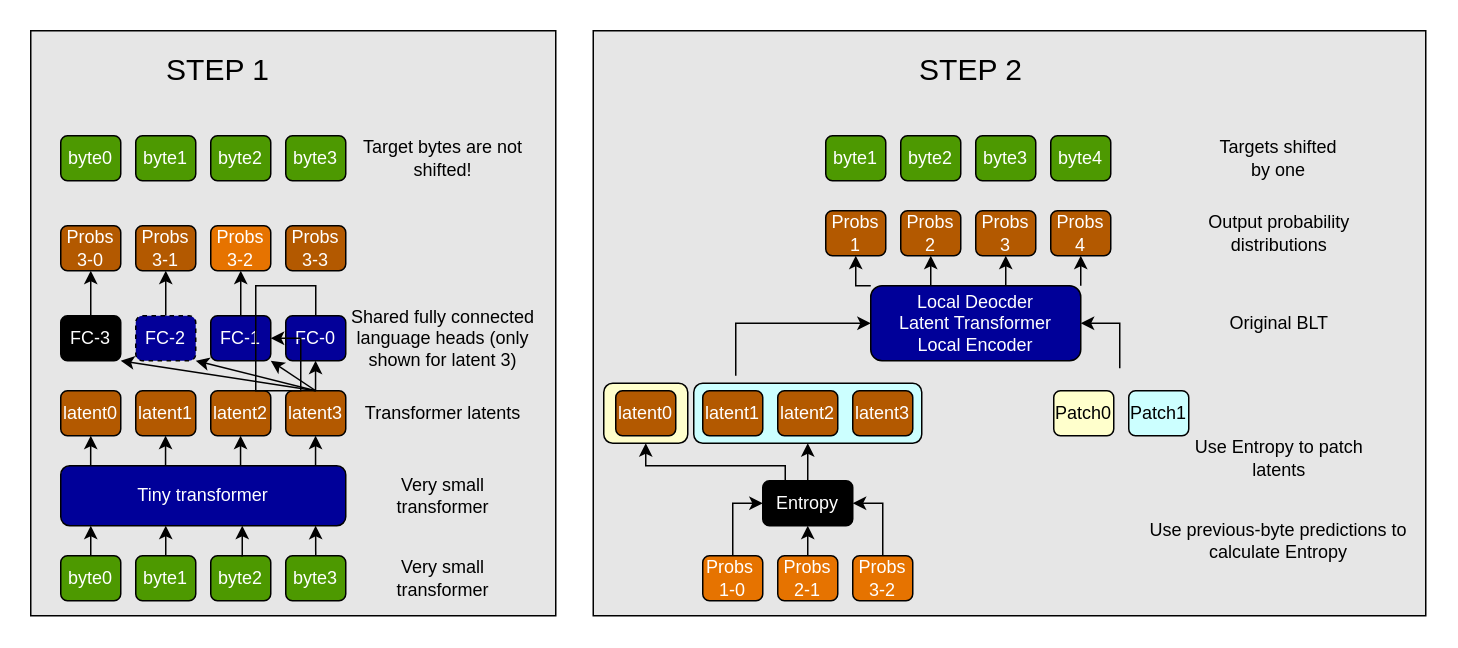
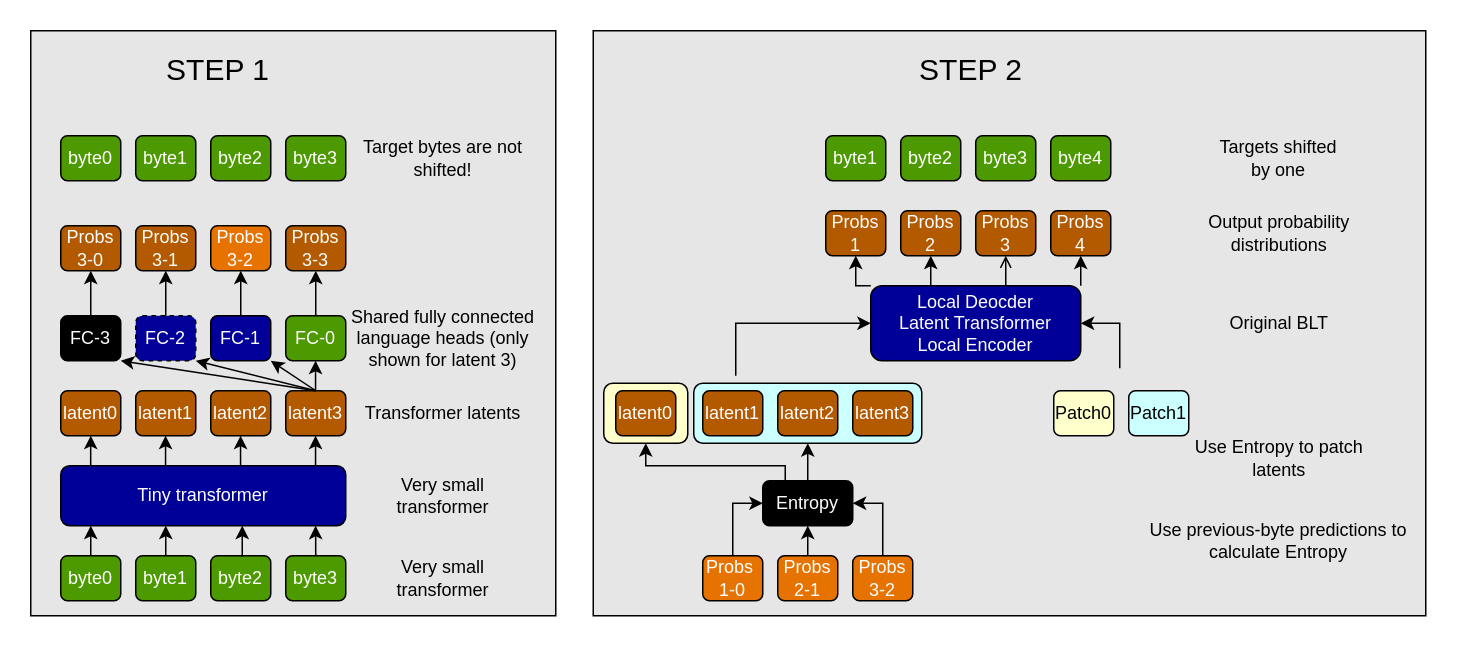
  <mxCell id="0" />
  <mxCell id="1" parent="0" />
  <mxCell id="2" value="" style="rounded=0;whiteSpace=wrap;html=1;fillColor=#E6E6E6;" vertex="1" parent="1"><mxGeometry x="395" y="20" width="555" height="390" as="geometry" /></mxCell>
  <mxCell id="3" value="" style="rounded=0;whiteSpace=wrap;html=1;fillColor=#E6E6E6;" vertex="1" parent="1"><mxGeometry x="20" y="20" width="350" height="390" as="geometry" /></mxCell>
  <mxCell id="4" value="" style="rounded=1;whiteSpace=wrap;html=1;fillColor=#FFFFCC;" parent="1" vertex="1"><mxGeometry x="402" y="255" width="56" height="40" as="geometry" /></mxCell>
  <mxCell id="5" value="" style="rounded=1;whiteSpace=wrap;html=1;fillColor=#CCFFFF;" parent="1" vertex="1"><mxGeometry x="462" y="255" width="152" height="40" as="geometry" /></mxCell>
  <mxCell id="6" value="byte0" style="rounded=1;whiteSpace=wrap;html=1;fillColor=#4D9900;fontColor=#FFFFFF;" parent="1" vertex="1"><mxGeometry x="40" y="370" width="40" height="30" as="geometry" /></mxCell>
  <mxCell id="7" value="byte1" style="rounded=1;whiteSpace=wrap;html=1;fillColor=#4D9900;fontColor=#FFFFFF;" parent="1" vertex="1"><mxGeometry x="90" y="370" width="40" height="30" as="geometry" /></mxCell>
  <mxCell id="8" value="byte2" style="rounded=1;whiteSpace=wrap;html=1;fillColor=#4D9900;fontColor=#FFFFFF;" parent="1" vertex="1"><mxGeometry x="140" y="370" width="40" height="30" as="geometry" /></mxCell>
  <mxCell id="9" style="edgeStyle=orthogonalEdgeStyle;rounded=0;orthogonalLoop=1;jettySize=auto;html=1;exitX=0.5;exitY=0;exitDx=0;exitDy=0;" parent="1" source="10" edge="1"><mxGeometry relative="1" as="geometry"><mxPoint x="209.899" y="350" as="targetPoint" /></mxGeometry></mxCell>
  <mxCell id="10" value="byte3" style="rounded=1;whiteSpace=wrap;html=1;fillColor=#4D9900;fontColor=#FFFFFF;" parent="1" vertex="1"><mxGeometry x="190" y="370" width="40" height="30" as="geometry" /></mxCell>
  <mxCell id="11" value="Tiny transformer" style="rounded=1;whiteSpace=wrap;html=1;fillColor=#000099;fontColor=#FFFFFF;" parent="1" vertex="1"><mxGeometry x="40" y="310" width="190" height="40" as="geometry" /></mxCell>
  <mxCell id="12" value="latent0" style="rounded=1;whiteSpace=wrap;html=1;fillColor=#B35900;fontColor=#FFFFFF;" parent="1" vertex="1"><mxGeometry x="40" y="260" width="40" height="30" as="geometry" /></mxCell>
  <mxCell id="13" value="latent1" style="rounded=1;whiteSpace=wrap;html=1;fillColor=#B35900;fontColor=#FFFFFF;" parent="1" vertex="1"><mxGeometry x="90" y="260" width="40" height="30" as="geometry" /></mxCell>
  <mxCell id="14" value="latent2" style="rounded=1;whiteSpace=wrap;html=1;fillColor=#B35900;fontColor=#FFFFFF;" parent="1" vertex="1"><mxGeometry x="140" y="260" width="40" height="30" as="geometry" /></mxCell>
  <mxCell id="15" value="latent3" style="rounded=1;whiteSpace=wrap;html=1;fillColor=#B35900;fontColor=#FFFFFF;" parent="1" vertex="1"><mxGeometry x="190" y="260" width="40" height="30" as="geometry" /></mxCell>
  <mxCell id="16" value="byte0" style="rounded=1;whiteSpace=wrap;html=1;fillColor=#4d9901;fontColor=#FFFFFF;" parent="1" vertex="1"><mxGeometry x="40" y="90" width="40" height="30" as="geometry" /></mxCell>
  <mxCell id="17" value="byte1" style="rounded=1;whiteSpace=wrap;html=1;fillColor=#4d9901;fontColor=#FFFFFF;" parent="1" vertex="1"><mxGeometry x="90" y="90" width="40" height="30" as="geometry" /></mxCell>
  <mxCell id="18" value="byte2" style="rounded=1;whiteSpace=wrap;html=1;fillColor=#4d9901;fontColor=#FFFFFF;" parent="1" vertex="1"><mxGeometry x="140" y="90" width="40" height="30" as="geometry" /></mxCell>
  <mxCell id="19" value="byte3" style="rounded=1;whiteSpace=wrap;html=1;fillColor=#4d9901;fontColor=#FFFFFF;" parent="1" vertex="1"><mxGeometry x="190" y="90" width="40" height="30" as="geometry" /></mxCell>
- <mxCell id="20" value="FC-0" style="rounded=1;whiteSpace=wrap;html=1;fillColor=#030099;fontColor=#FFFFFF;" parent="1" vertex="1"><mxGeometry x="190" y="210" width="40" height="30" as="geometry" /></mxCell>
+ <mxCell id="20" value="FC-0" style="rounded=1;whiteSpace=wrap;html=1;fillColor=#4d9901;fontColor=#FFFFFF;" parent="1" vertex="1"><mxGeometry x="190" y="210" width="40" height="30" as="geometry" /></mxCell>
  <mxCell id="21" style="edgeStyle=orthogonalEdgeStyle;rounded=0;orthogonalLoop=1;jettySize=auto;html=1;exitX=0.5;exitY=0;exitDx=0;exitDy=0;entryX=0.5;entryY=1;entryDx=0;entryDy=0;" parent="1" source="22" target="28" edge="1"><mxGeometry relative="1" as="geometry" /></mxCell>
  <mxCell id="22" value="FC-1" style="rounded=1;whiteSpace=wrap;html=1;fillColor=#030099;fontColor=#FFFFFF;" parent="1" vertex="1"><mxGeometry x="140" y="210" width="40" height="30" as="geometry" /></mxCell>
  <mxCell id="23" style="edgeStyle=orthogonalEdgeStyle;rounded=0;orthogonalLoop=1;jettySize=auto;html=1;exitX=0.5;exitY=0;exitDx=0;exitDy=0;entryX=0.5;entryY=1;entryDx=0;entryDy=0;" parent="1" source="24" target="29" edge="1"><mxGeometry relative="1" as="geometry" /></mxCell>
  <mxCell id="24" value="FC-2" style="rounded=1;whiteSpace=wrap;html=1;fillColor=#030099;fontColor=#FFFFFF;dashed=1;" parent="1" vertex="1"><mxGeometry x="90" y="210" width="40" height="30" as="geometry" /></mxCell>
  <mxCell id="25" style="edgeStyle=orthogonalEdgeStyle;rounded=0;orthogonalLoop=1;jettySize=auto;html=1;exitX=0.5;exitY=0;exitDx=0;exitDy=0;entryX=0.5;entryY=1;entryDx=0;entryDy=0;" parent="1" source="26" target="30" edge="1"><mxGeometry relative="1" as="geometry" /></mxCell>
  <mxCell id="26" value="FC-3" style="rounded=1;whiteSpace=wrap;html=1;fillColor=#000000;fontColor=#FFFFFF;" parent="1" vertex="1"><mxGeometry x="40" y="210" width="40" height="30" as="geometry" /></mxCell>
  <mxCell id="27" value="Probs 3-3" style="rounded=1;whiteSpace=wrap;html=1;fillColor=#B35900;fontColor=#FFFFFF;" parent="1" vertex="1"><mxGeometry x="190" y="150" width="40" height="30" as="geometry" /></mxCell>
  <mxCell id="28" value="Probs 3-2" style="rounded=1;whiteSpace=wrap;html=1;fillColor=#E67300;fontColor=#FFFFFF;" parent="1" vertex="1"><mxGeometry x="140" y="150" width="40" height="30" as="geometry" /></mxCell>
  <mxCell id="29" value="Probs&lt;div&gt;3-1&lt;/div&gt;" style="rounded=1;whiteSpace=wrap;html=1;fillColor=#B35900;fontColor=#FFFFFF;" parent="1" vertex="1"><mxGeometry x="90" y="150" width="40" height="30" as="geometry" /></mxCell>
  <mxCell id="30" value="Probs&lt;div&gt;3-0&lt;/div&gt;" style="rounded=1;whiteSpace=wrap;html=1;fillColor=#B35900;fontColor=#FFFFFF;" parent="1" vertex="1"><mxGeometry x="40" y="150" width="40" height="30" as="geometry" /></mxCell>
  <mxCell id="31" style="edgeStyle=orthogonalEdgeStyle;rounded=0;orthogonalLoop=1;jettySize=auto;html=1;exitX=0.5;exitY=0;exitDx=0;exitDy=0;" parent="1" source="6" edge="1"><mxGeometry relative="1" as="geometry"><mxPoint x="60" y="350" as="targetPoint" /></mxGeometry></mxCell>
  <mxCell id="32" style="edgeStyle=orthogonalEdgeStyle;rounded=0;orthogonalLoop=1;jettySize=auto;html=1;exitX=0.5;exitY=0;exitDx=0;exitDy=0;" parent="1" source="7" edge="1"><mxGeometry relative="1" as="geometry"><mxPoint x="110" y="350" as="targetPoint" /></mxGeometry></mxCell>
  <mxCell id="33" style="edgeStyle=orthogonalEdgeStyle;rounded=0;orthogonalLoop=1;jettySize=auto;html=1;exitX=0.5;exitY=0;exitDx=0;exitDy=0;" parent="1" source="8" edge="1"><mxGeometry relative="1" as="geometry"><mxPoint x="161" y="350" as="targetPoint" /></mxGeometry></mxCell>
  <mxCell id="34" value="" style="endArrow=classic;html=1;rounded=0;entryX=0.5;entryY=1;entryDx=0;entryDy=0;exitX=0.105;exitY=0;exitDx=0;exitDy=0;exitPerimeter=0;" parent="1" source="11" target="12" edge="1"><mxGeometry width="50" height="50" relative="1" as="geometry"><mxPoint x="90" y="320" as="sourcePoint" /><mxPoint x="140" y="270" as="targetPoint" /></mxGeometry></mxCell>
  <mxCell id="35" value="" style="endArrow=classic;html=1;rounded=0;entryX=0.5;entryY=1;entryDx=0;entryDy=0;exitX=0.105;exitY=0;exitDx=0;exitDy=0;exitPerimeter=0;" parent="1" edge="1"><mxGeometry width="50" height="50" relative="1" as="geometry"><mxPoint x="109.87" y="310" as="sourcePoint" /><mxPoint x="109.87" y="290" as="targetPoint" /></mxGeometry></mxCell>
  <mxCell id="36" value="" style="endArrow=classic;html=1;rounded=0;entryX=0.5;entryY=1;entryDx=0;entryDy=0;exitX=0.105;exitY=0;exitDx=0;exitDy=0;exitPerimeter=0;" parent="1" edge="1"><mxGeometry width="50" height="50" relative="1" as="geometry"><mxPoint x="159.87" y="310" as="sourcePoint" /><mxPoint x="159.87" y="290" as="targetPoint" /></mxGeometry></mxCell>
  <mxCell id="37" value="" style="endArrow=classic;html=1;rounded=0;entryX=0.5;entryY=1;entryDx=0;entryDy=0;exitX=0.105;exitY=0;exitDx=0;exitDy=0;exitPerimeter=0;" parent="1" edge="1"><mxGeometry width="50" height="50" relative="1" as="geometry"><mxPoint x="209.87" y="310" as="sourcePoint" /><mxPoint x="209.87" y="290" as="targetPoint" /></mxGeometry></mxCell>
  <mxCell id="38" value="" style="endArrow=classic;html=1;rounded=0;entryX=0.5;entryY=1;entryDx=0;entryDy=0;exitX=0.105;exitY=0;exitDx=0;exitDy=0;exitPerimeter=0;" parent="1" edge="1"><mxGeometry width="50" height="50" relative="1" as="geometry"><mxPoint x="209.87" y="260" as="sourcePoint" /><mxPoint x="209.87" y="240" as="targetPoint" /></mxGeometry></mxCell>
  <mxCell id="39" value="" style="endArrow=classic;html=1;rounded=0;entryX=1;entryY=1;entryDx=0;entryDy=0;exitX=0.5;exitY=0;exitDx=0;exitDy=0;" parent="1" source="15" target="22" edge="1"><mxGeometry width="50" height="50" relative="1" as="geometry"><mxPoint x="200" y="270" as="sourcePoint" /><mxPoint x="200" y="250" as="targetPoint" /></mxGeometry></mxCell>
  <mxCell id="40" value="" style="endArrow=classic;html=1;rounded=0;entryX=1;entryY=1;entryDx=0;entryDy=0;exitX=0.5;exitY=0;exitDx=0;exitDy=0;" parent="1" source="15" target="24" edge="1"><mxGeometry width="50" height="50" relative="1" as="geometry"><mxPoint x="220" y="250" as="sourcePoint" /><mxPoint x="180" y="250" as="targetPoint" /></mxGeometry></mxCell>
  <mxCell id="41" value="" style="endArrow=classic;html=1;rounded=0;entryX=1;entryY=1;entryDx=0;entryDy=0;exitX=0.5;exitY=0;exitDx=0;exitDy=0;" parent="1" source="15" target="26" edge="1"><mxGeometry width="50" height="50" relative="1" as="geometry"><mxPoint x="220" y="270" as="sourcePoint" /><mxPoint x="140" y="250" as="targetPoint" /></mxGeometry></mxCell>
- <mxCell id="42" style="edgeStyle=orthogonalEdgeStyle;rounded=0;orthogonalLoop=1;jettySize=auto;html=1;exitX=0.5;exitY=0;exitDx=0;exitDy=0;" parent="1" source="20" target="22" edge="1"><mxGeometry relative="1" as="geometry" /></mxCell>
+ <mxCell id="42" style="edgeStyle=orthogonalEdgeStyle;rounded=0;orthogonalLoop=1;jettySize=auto;html=1;exitX=0.5;exitY=0;exitDx=0;exitDy=0;entryX=0.5;entryY=1;entryDx=0;entryDy=0;" parent="1" source="20" target="27" edge="1"><mxGeometry relative="1" as="geometry" /></mxCell>
  <mxCell id="43" value="Shared fully connected language heads (only shown for latent 3)" style="text;html=1;align=center;verticalAlign=middle;whiteSpace=wrap;rounded=0;" parent="1" vertex="1"><mxGeometry x="230" y="205" width="130" height="40" as="geometry" /></mxCell>
  <mxCell id="44" value="Transformer latents" style="text;html=1;align=center;verticalAlign=middle;whiteSpace=wrap;rounded=0;" parent="1" vertex="1"><mxGeometry x="240" y="260" width="110" height="30" as="geometry" /></mxCell>
  <mxCell id="45" value="Very small transformer" style="text;html=1;align=center;verticalAlign=middle;whiteSpace=wrap;rounded=0;" parent="1" vertex="1"><mxGeometry x="240" y="315" width="110" height="30" as="geometry" /></mxCell>
  <mxCell id="46" value="Very small transformer" style="text;html=1;align=center;verticalAlign=middle;whiteSpace=wrap;rounded=0;" parent="1" vertex="1"><mxGeometry x="240" y="370" width="110" height="30" as="geometry" /></mxCell>
  <mxCell id="47" value="Target bytes are not shifted!" style="text;html=1;align=center;verticalAlign=middle;whiteSpace=wrap;rounded=0;" parent="1" vertex="1"><mxGeometry x="240" y="90" width="110" height="30" as="geometry" /></mxCell>
  <mxCell id="48" value="latent0" style="rounded=1;whiteSpace=wrap;html=1;fillColor=#B35900;fontColor=#FFFFFF;" parent="1" vertex="1"><mxGeometry x="410" y="260" width="40" height="30" as="geometry" /></mxCell>
  <mxCell id="49" value="latent1" style="rounded=1;whiteSpace=wrap;html=1;fillColor=#B35900;fontColor=#FFFFFF;" parent="1" vertex="1"><mxGeometry x="468" y="260" width="40" height="30" as="geometry" /></mxCell>
  <mxCell id="50" value="latent2" style="rounded=1;whiteSpace=wrap;html=1;fillColor=#B35900;fontColor=#FFFFFF;" parent="1" vertex="1"><mxGeometry x="518" y="260" width="40" height="30" as="geometry" /></mxCell>
  <mxCell id="51" value="latent3" style="rounded=1;whiteSpace=wrap;html=1;fillColor=#B35900;fontColor=#FFFFFF;" parent="1" vertex="1"><mxGeometry x="568" y="260" width="40" height="30" as="geometry" /></mxCell>
  <mxCell id="52" style="edgeStyle=orthogonalEdgeStyle;rounded=0;orthogonalLoop=1;jettySize=auto;html=1;exitX=0.5;exitY=0;exitDx=0;exitDy=0;entryX=1;entryY=0.5;entryDx=0;entryDy=0;" parent="1" source="53" target="59" edge="1"><mxGeometry relative="1" as="geometry" /></mxCell>
  <mxCell id="53" value="Probs 3-2" style="rounded=1;whiteSpace=wrap;html=1;fillColor=#E67300;fontColor=#FFFFFF;" parent="1" vertex="1"><mxGeometry x="568" y="370" width="40" height="30" as="geometry" /></mxCell>
  <mxCell id="54" style="edgeStyle=orthogonalEdgeStyle;rounded=0;orthogonalLoop=1;jettySize=auto;html=1;exitX=0.5;exitY=0;exitDx=0;exitDy=0;entryX=0.5;entryY=1;entryDx=0;entryDy=0;" parent="1" source="55" target="59" edge="1"><mxGeometry relative="1" as="geometry" /></mxCell>
  <mxCell id="55" value="Probs 2-1" style="rounded=1;whiteSpace=wrap;html=1;fillColor=#E67300;fontColor=#FFFFFF;" parent="1" vertex="1"><mxGeometry x="518" y="370" width="40" height="30" as="geometry" /></mxCell>
  <mxCell id="56" style="edgeStyle=orthogonalEdgeStyle;rounded=0;orthogonalLoop=1;jettySize=auto;html=1;exitX=0.5;exitY=0;exitDx=0;exitDy=0;entryX=0;entryY=0.5;entryDx=0;entryDy=0;" parent="1" source="57" target="59" edge="1"><mxGeometry relative="1" as="geometry" /></mxCell>
  <mxCell id="57" value="Probs&amp;nbsp;&lt;div&gt;1-0&lt;/div&gt;" style="rounded=1;whiteSpace=wrap;html=1;fillColor=#E67300;fontColor=#FFFFFF;" parent="1" vertex="1"><mxGeometry x="468" y="370" width="40" height="30" as="geometry" /></mxCell>
  <mxCell id="58" style="edgeStyle=orthogonalEdgeStyle;rounded=0;orthogonalLoop=1;jettySize=auto;html=1;exitX=0.25;exitY=0;exitDx=0;exitDy=0;entryX=0.5;entryY=1;entryDx=0;entryDy=0;" parent="1" source="59" target="4" edge="1"><mxGeometry relative="1" as="geometry"><Array as="points"><mxPoint x="523" y="310" /><mxPoint x="430" y="310" /></Array></mxGeometry></mxCell>
  <mxCell id="59" value="Entropy" style="rounded=1;whiteSpace=wrap;html=1;fontColor=#FFFFFF;fillColor=#000000;" parent="1" vertex="1"><mxGeometry x="508" y="320" width="60" height="30" as="geometry" /></mxCell>
  <mxCell id="60" value="Patch1" style="rounded=1;whiteSpace=wrap;html=1;fillColor=#CCFFFF;fontColor=#000000;" parent="1" vertex="1"><mxGeometry x="752" y="260" width="40" height="30" as="geometry" /></mxCell>
  <mxCell id="61" value="Patch0" style="rounded=1;whiteSpace=wrap;html=1;fillColor=#FFFFCC;fontColor=#000000;" parent="1" vertex="1"><mxGeometry x="702" y="260" width="40" height="30" as="geometry" /></mxCell>
  <mxCell id="62" value="" style="endArrow=classic;html=1;rounded=0;exitX=0.5;exitY=0;exitDx=0;exitDy=0;entryX=0.5;entryY=1;entryDx=0;entryDy=0;" parent="1" source="59" target="5" edge="1"><mxGeometry width="50" height="50" relative="1" as="geometry"><mxPoint x="530" y="310" as="sourcePoint" /><mxPoint x="580" y="260" as="targetPoint" /></mxGeometry></mxCell>
  <mxCell id="63" value="" style="endArrow=classic;html=1;rounded=0;entryX=1;entryY=0.5;entryDx=0;entryDy=0;" parent="1" edge="1" target="68"><mxGeometry width="50" height="50" relative="1" as="geometry"><mxPoint x="746" y="245" as="sourcePoint" /><mxPoint x="680" y="210" as="targetPoint" /><Array as="points"><mxPoint x="746" y="215" /></Array></mxGeometry></mxCell>
  <mxCell id="64" style="edgeStyle=orthogonalEdgeStyle;rounded=0;orthogonalLoop=1;jettySize=auto;html=1;exitX=0;exitY=0;exitDx=0;exitDy=0;entryX=0.5;entryY=1;entryDx=0;entryDy=0;" edge="1" parent="1" source="68" target="76"><mxGeometry relative="1" as="geometry" /></mxCell>
  <mxCell id="65" style="edgeStyle=orthogonalEdgeStyle;rounded=0;orthogonalLoop=1;jettySize=auto;html=1;exitX=0.25;exitY=0;exitDx=0;exitDy=0;entryX=0.5;entryY=1;entryDx=0;entryDy=0;" edge="1" parent="1" source="68" target="75"><mxGeometry relative="1" as="geometry" /></mxCell>
- <mxCell id="66" style="edgeStyle=orthogonalEdgeStyle;rounded=0;orthogonalLoop=1;jettySize=auto;html=1;exitX=0.75;exitY=0;exitDx=0;exitDy=0;entryX=0.5;entryY=1;entryDx=0;entryDy=0;" edge="1" parent="1" source="68" target="74"><mxGeometry relative="1" as="geometry" /></mxCell>
+ <mxCell id="66" style="edgeStyle=orthogonalEdgeStyle;rounded=0;orthogonalLoop=1;jettySize=auto;html=1;exitX=0.75;exitY=0;exitDx=0;exitDy=0;entryX=0.5;entryY=1;entryDx=0;entryDy=0;endArrow=open;" edge="1" parent="1" source="68" target="74"><mxGeometry relative="1" as="geometry" /></mxCell>
  <mxCell id="67" style="edgeStyle=orthogonalEdgeStyle;rounded=0;orthogonalLoop=1;jettySize=auto;html=1;exitX=1;exitY=0;exitDx=0;exitDy=0;entryX=0.5;entryY=1;entryDx=0;entryDy=0;" edge="1" parent="1" source="68" target="73"><mxGeometry relative="1" as="geometry" /></mxCell>
  <mxCell id="68" value="&lt;div&gt;Local Deocder&lt;/div&gt;&lt;div&gt;Latent Transformer&lt;/div&gt;Local Encoder" style="rounded=1;whiteSpace=wrap;html=1;fillColor=#000099;fontColor=#FFFFFF;" parent="1" vertex="1"><mxGeometry x="580" y="190" width="140" height="50" as="geometry" /></mxCell>
  <mxCell id="69" value="byte4" style="rounded=1;whiteSpace=wrap;html=1;fillColor=#4d9901;fontColor=#FFFFFF;" vertex="1" parent="1"><mxGeometry x="700" y="90" width="40" height="30" as="geometry" /></mxCell>
  <mxCell id="70" value="byte1" style="rounded=1;whiteSpace=wrap;html=1;fillColor=#4d9901;fontColor=#FFFFFF;" vertex="1" parent="1"><mxGeometry x="550" y="90" width="40" height="30" as="geometry" /></mxCell>
  <mxCell id="71" value="byte2" style="rounded=1;whiteSpace=wrap;html=1;fillColor=#4d9901;fontColor=#FFFFFF;" vertex="1" parent="1"><mxGeometry x="600" y="90" width="40" height="30" as="geometry" /></mxCell>
  <mxCell id="72" value="byte3" style="rounded=1;whiteSpace=wrap;html=1;fillColor=#4d9901;fontColor=#FFFFFF;" vertex="1" parent="1"><mxGeometry x="650" y="90" width="40" height="30" as="geometry" /></mxCell>
  <mxCell id="73" value="Probs 4" style="rounded=1;whiteSpace=wrap;html=1;fillColor=#B35900;fontColor=#FFFFFF;" vertex="1" parent="1"><mxGeometry x="700" y="140" width="40" height="30" as="geometry" /></mxCell>
  <mxCell id="74" value="Probs 3" style="rounded=1;whiteSpace=wrap;html=1;fillColor=#b35900;fontColor=#FFFFFF;" vertex="1" parent="1"><mxGeometry x="650" y="140" width="40" height="30" as="geometry" /></mxCell>
  <mxCell id="75" value="Probs&lt;div&gt;2&lt;/div&gt;" style="rounded=1;whiteSpace=wrap;html=1;fillColor=#B35900;fontColor=#FFFFFF;" vertex="1" parent="1"><mxGeometry x="600" y="140" width="40" height="30" as="geometry" /></mxCell>
  <mxCell id="76" value="Probs&lt;div&gt;1&lt;/div&gt;" style="rounded=1;whiteSpace=wrap;html=1;fillColor=#B35900;fontColor=#FFFFFF;" vertex="1" parent="1"><mxGeometry x="550" y="140" width="40" height="30" as="geometry" /></mxCell>
  <mxCell id="77" value="" style="endArrow=classic;html=1;rounded=0;entryX=0;entryY=0.5;entryDx=0;entryDy=0;" edge="1" parent="1" target="68"><mxGeometry width="50" height="50" relative="1" as="geometry"><mxPoint x="490" y="250" as="sourcePoint" /><mxPoint x="540" y="200" as="targetPoint" /><Array as="points"><mxPoint x="490" y="215" /></Array></mxGeometry></mxCell>
  <mxCell id="78" value="Targets shifted by one" style="text;html=1;align=center;verticalAlign=middle;whiteSpace=wrap;rounded=0;" vertex="1" parent="1"><mxGeometry x="807" y="90" width="90" height="30" as="geometry" /></mxCell>
  <mxCell id="79" value="Output probability distributions" style="text;html=1;align=center;verticalAlign=middle;whiteSpace=wrap;rounded=0;" vertex="1" parent="1"><mxGeometry x="780.5" y="140" width="143" height="30" as="geometry" /></mxCell>
  <mxCell id="80" value="Original BLT" style="text;html=1;align=center;verticalAlign=middle;whiteSpace=wrap;rounded=0;" vertex="1" parent="1"><mxGeometry x="780.5" y="200" width="143" height="30" as="geometry" /></mxCell>
  <mxCell id="81" value="Use Entropy to patch&lt;div&gt;latents&lt;/div&gt;" style="text;html=1;align=center;verticalAlign=middle;whiteSpace=wrap;rounded=0;" vertex="1" parent="1"><mxGeometry x="780.5" y="290" width="143" height="30" as="geometry" /></mxCell>
  <mxCell id="82" value="Use previous-byte predictions to calculate Entropy" style="text;html=1;align=center;verticalAlign=middle;whiteSpace=wrap;rounded=0;" vertex="1" parent="1"><mxGeometry x="760.25" y="345" width="183.5" height="30" as="geometry" /></mxCell>
  <mxCell id="83" value="&lt;font style=&quot;font-size: 20px;&quot;&gt;STEP 1&lt;/font&gt;" style="text;html=1;align=center;verticalAlign=middle;whiteSpace=wrap;rounded=0;labelBorderColor=none;" vertex="1" parent="1"><mxGeometry x="90" y="30" width="110" height="30" as="geometry" /></mxCell>
  <mxCell id="84" value="&lt;font style=&quot;font-size: 20px;&quot;&gt;STEP 2&lt;/font&gt;" style="text;html=1;align=center;verticalAlign=middle;whiteSpace=wrap;rounded=0;labelBorderColor=none;" vertex="1" parent="1"><mxGeometry x="592" y="30" width="110" height="30" as="geometry" /></mxCell>
